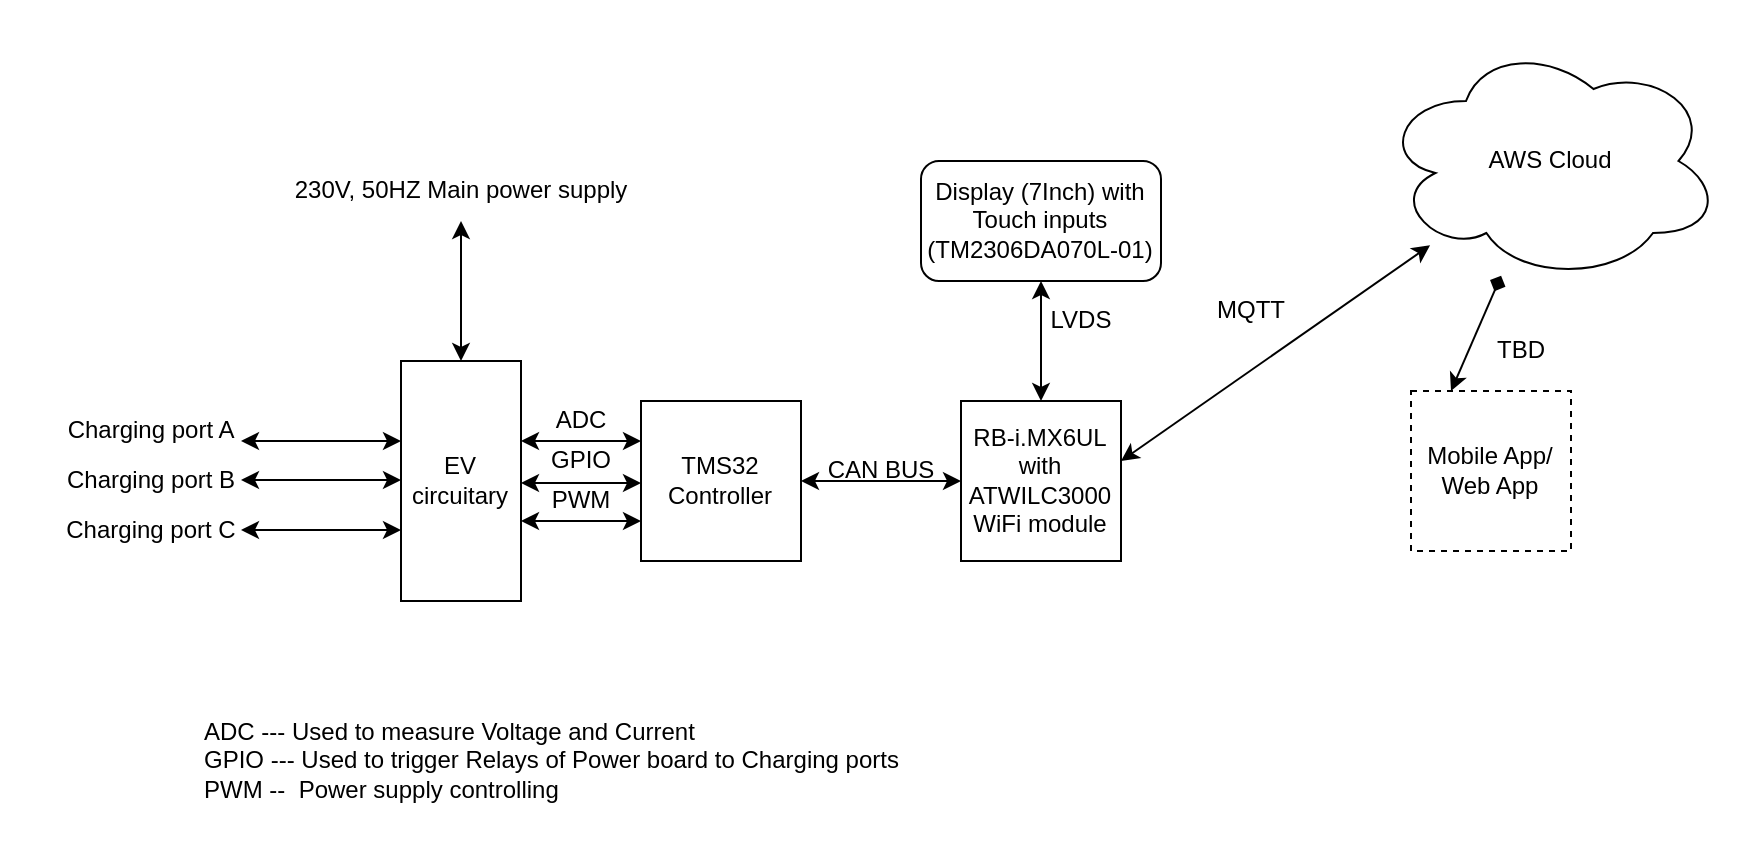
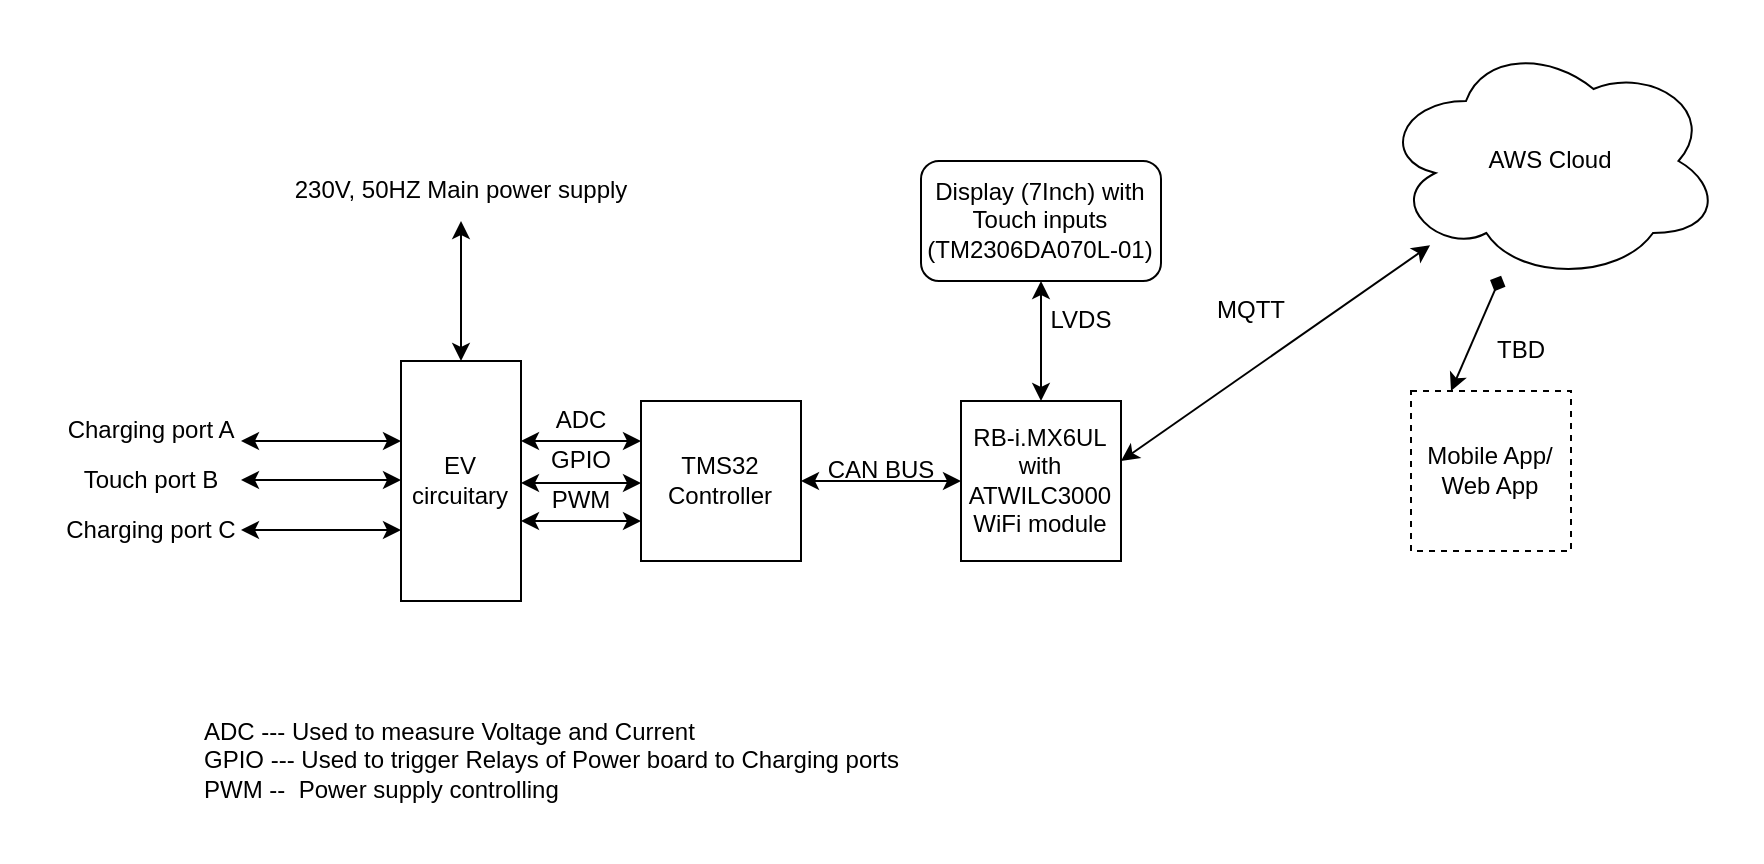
  <mxCell id="0" />
  <mxCell id="1" parent="0" />
  <mxCell id="2" value="TMS32&lt;br&gt;Controller" style="whiteSpace=wrap;html=1;aspect=fixed;" parent="1" vertex="1"><mxGeometry x="320" y="200" width="80" height="80" as="geometry" /></mxCell>
  <mxCell id="3" value="RB-i.MX6UL&lt;br&gt;with ATWILC3000 WiFi module" style="whiteSpace=wrap;html=1;aspect=fixed;" parent="1" vertex="1"><mxGeometry x="480" y="200" width="80" height="80" as="geometry" /></mxCell>
  <mxCell id="4" value="Display (7Inch) with Touch inputs&lt;br&gt;(TM2306DA070L-01)" style="rounded=1;whiteSpace=wrap;html=1;" parent="1" vertex="1"><mxGeometry x="460" y="80" width="120" height="60" as="geometry" /></mxCell>
  <mxCell id="5" value="AWS Cloud" style="ellipse;shape=cloud;whiteSpace=wrap;html=1;align=center;" parent="1" vertex="1"><mxGeometry x="690" y="20" width="170" height="120" as="geometry" /></mxCell>
  <mxCell id="6" value="Mobile App/&lt;br&gt;Web App" style="whiteSpace=wrap;html=1;aspect=fixed;dashed=1;" parent="1" vertex="1"><mxGeometry x="705" y="195" width="80" height="80" as="geometry" /></mxCell>
  <mxCell id="7" value="" style="endArrow=classic;startArrow=classic;html=1;rounded=0;" parent="1" edge="1"><mxGeometry width="50" height="50" relative="1" as="geometry"><mxPoint x="120" y="220" as="sourcePoint" /><mxPoint x="200" y="220" as="targetPoint" /></mxGeometry></mxCell>
  <mxCell id="8" value="" style="endArrow=classic;startArrow=classic;html=1;rounded=0;" parent="1" edge="1"><mxGeometry width="50" height="50" relative="1" as="geometry"><mxPoint x="120" y="239.5" as="sourcePoint" /><mxPoint x="200" y="239.5" as="targetPoint" /></mxGeometry></mxCell>
  <mxCell id="9" value="" style="endArrow=classic;startArrow=classic;html=1;rounded=0;" parent="1" edge="1"><mxGeometry width="50" height="50" relative="1" as="geometry"><mxPoint x="120" y="264.5" as="sourcePoint" /><mxPoint x="200" y="264.5" as="targetPoint" /></mxGeometry></mxCell>
  <mxCell id="10" value="Charging port A" style="text;html=1;align=center;verticalAlign=middle;resizable=0;points=[];autosize=1;strokeColor=none;fillColor=none;" parent="1" vertex="1"><mxGeometry x="20" y="200" width="110" height="30" as="geometry" /></mxCell>
- <mxCell id="11" value="Charging port B" style="text;html=1;align=center;verticalAlign=middle;resizable=0;points=[];autosize=1;strokeColor=none;fillColor=none;" parent="1" vertex="1"><mxGeometry x="20" y="225" width="110" height="30" as="geometry" /></mxCell>
+ <mxCell id="11" value="Touch port B" style="text;html=1;align=center;verticalAlign=middle;resizable=0;points=[];autosize=1;strokeColor=none;fillColor=none;" parent="1" vertex="1"><mxGeometry x="20" y="225" width="110" height="30" as="geometry" /></mxCell>
  <mxCell id="12" value="Charging port C" style="text;html=1;align=center;verticalAlign=middle;resizable=0;points=[];autosize=1;strokeColor=none;fillColor=none;" parent="1" vertex="1"><mxGeometry x="20" y="250" width="110" height="30" as="geometry" /></mxCell>
  <mxCell id="13" value="" style="endArrow=classic;startArrow=classic;html=1;rounded=0;exitX=1;exitY=0.5;exitDx=0;exitDy=0;" parent="1" source="2" edge="1"><mxGeometry width="50" height="50" relative="1" as="geometry"><mxPoint x="430" y="290" as="sourcePoint" /><mxPoint x="480" y="240" as="targetPoint" /></mxGeometry></mxCell>
  <mxCell id="14" value="CAN BUS" style="text;html=1;align=center;verticalAlign=middle;resizable=0;points=[];autosize=1;strokeColor=none;fillColor=none;" parent="1" vertex="1"><mxGeometry x="400" y="220" width="80" height="30" as="geometry" /></mxCell>
  <mxCell id="15" value="" style="endArrow=classic;startArrow=classic;html=1;rounded=0;exitX=0.5;exitY=0;exitDx=0;exitDy=0;entryX=0.5;entryY=1;entryDx=0;entryDy=0;" parent="1" source="3" target="4" edge="1"><mxGeometry width="50" height="50" relative="1" as="geometry"><mxPoint x="480" y="190" as="sourcePoint" /><mxPoint x="530" y="140" as="targetPoint" /></mxGeometry></mxCell>
  <mxCell id="16" value="LVDS" style="text;html=1;align=center;verticalAlign=middle;resizable=0;points=[];autosize=1;strokeColor=none;fillColor=none;" parent="1" vertex="1"><mxGeometry x="515" y="145" width="50" height="30" as="geometry" /></mxCell>
  <mxCell id="17" value="MQTT" style="text;html=1;align=center;verticalAlign=middle;resizable=0;points=[];autosize=1;strokeColor=none;fillColor=none;" parent="1" vertex="1"><mxGeometry x="595" y="140" width="60" height="30" as="geometry" /></mxCell>
  <mxCell id="18" value="" style="endArrow=classic;startArrow=classic;html=1;rounded=0;" parent="1" target="5" edge="1"><mxGeometry width="50" height="50" relative="1" as="geometry"><mxPoint x="560" y="230" as="sourcePoint" /><mxPoint x="610" y="180" as="targetPoint" /></mxGeometry></mxCell>
  <mxCell id="19" value="" style="endArrow=diamond;startArrow=classic;html=1;rounded=0;exitX=0.25;exitY=0;exitDx=0;exitDy=0;" parent="1" source="6" target="5" edge="1"><mxGeometry width="50" height="50" relative="1" as="geometry"><mxPoint x="695" y="180" as="sourcePoint" /><mxPoint x="745" y="130" as="targetPoint" /></mxGeometry></mxCell>
  <mxCell id="20" value="TBD" style="text;html=1;align=center;verticalAlign=middle;resizable=0;points=[];autosize=1;strokeColor=none;fillColor=none;" parent="1" vertex="1"><mxGeometry x="735" y="160" width="50" height="30" as="geometry" /></mxCell>
  <mxCell id="21" value="EV circuitary" style="rounded=0;whiteSpace=wrap;html=1;direction=south;" vertex="1" parent="1"><mxGeometry x="200" y="180" width="60" height="120" as="geometry" /></mxCell>
  <mxCell id="22" value="" style="endArrow=classic;startArrow=classic;html=1;rounded=0;" edge="1" parent="1"><mxGeometry width="50" height="50" relative="1" as="geometry"><mxPoint x="230" y="180" as="sourcePoint" /><mxPoint x="230" y="110" as="targetPoint" /></mxGeometry></mxCell>
  <mxCell id="23" value="230V, 50HZ Main power supply" style="text;html=1;align=center;verticalAlign=middle;resizable=0;points=[];autosize=1;strokeColor=none;fillColor=none;" vertex="1" parent="1"><mxGeometry x="135" y="80" width="190" height="30" as="geometry" /></mxCell>
  <mxCell id="24" value="" style="endArrow=classic;startArrow=classic;html=1;rounded=0;" edge="1" parent="1"><mxGeometry width="50" height="50" relative="1" as="geometry"><mxPoint x="260" y="220" as="sourcePoint" /><mxPoint x="320" y="220" as="targetPoint" /></mxGeometry></mxCell>
  <mxCell id="25" value="" style="endArrow=classic;startArrow=classic;html=1;rounded=0;" edge="1" parent="1"><mxGeometry width="50" height="50" relative="1" as="geometry"><mxPoint x="260" y="260" as="sourcePoint" /><mxPoint x="320" y="260" as="targetPoint" /></mxGeometry></mxCell>
  <mxCell id="26" value="" style="endArrow=classic;startArrow=classic;html=1;rounded=0;" edge="1" parent="1"><mxGeometry width="50" height="50" relative="1" as="geometry"><mxPoint x="260" y="241" as="sourcePoint" /><mxPoint x="320" y="241" as="targetPoint" /></mxGeometry></mxCell>
  <mxCell id="27" value="ADC" style="text;html=1;align=center;verticalAlign=middle;resizable=0;points=[];autosize=1;strokeColor=none;fillColor=none;" vertex="1" parent="1"><mxGeometry x="265" y="195" width="50" height="30" as="geometry" /></mxCell>
  <mxCell id="28" value="GPIO" style="text;html=1;align=center;verticalAlign=middle;resizable=0;points=[];autosize=1;strokeColor=none;fillColor=none;" vertex="1" parent="1"><mxGeometry x="265" y="215" width="50" height="30" as="geometry" /></mxCell>
  <mxCell id="29" value="PWM" style="text;html=1;align=center;verticalAlign=middle;resizable=0;points=[];autosize=1;strokeColor=none;fillColor=none;" vertex="1" parent="1"><mxGeometry x="265" y="235" width="50" height="30" as="geometry" /></mxCell>
  <mxCell id="30" value="ADC --- Used to measure Voltage and Current&lt;br&gt;GPIO --- Used to trigger Relays of Power board to Charging ports&lt;br&gt;PWM --&amp;nbsp; Power supply controlling" style="text;html=1;align=left;verticalAlign=middle;resizable=0;points=[];autosize=1;strokeColor=none;fillColor=none;" vertex="1" parent="1"><mxGeometry x="100" y="350" width="370" height="60" as="geometry" /></mxCell>
